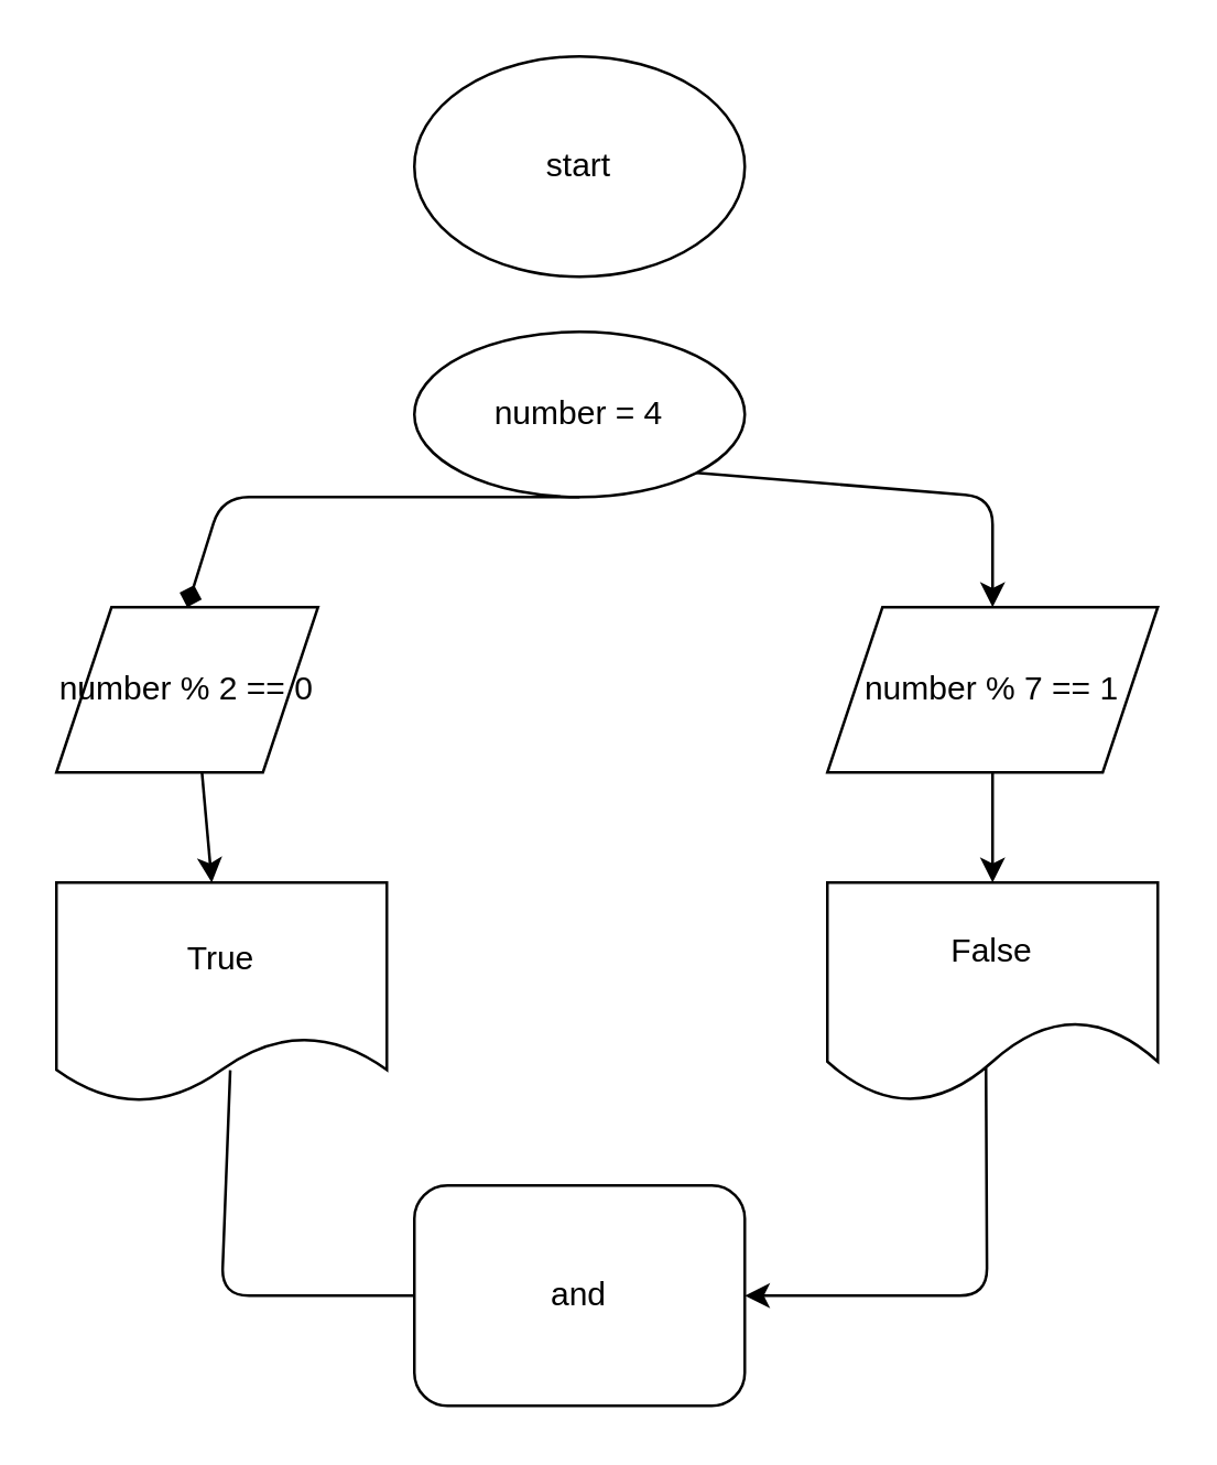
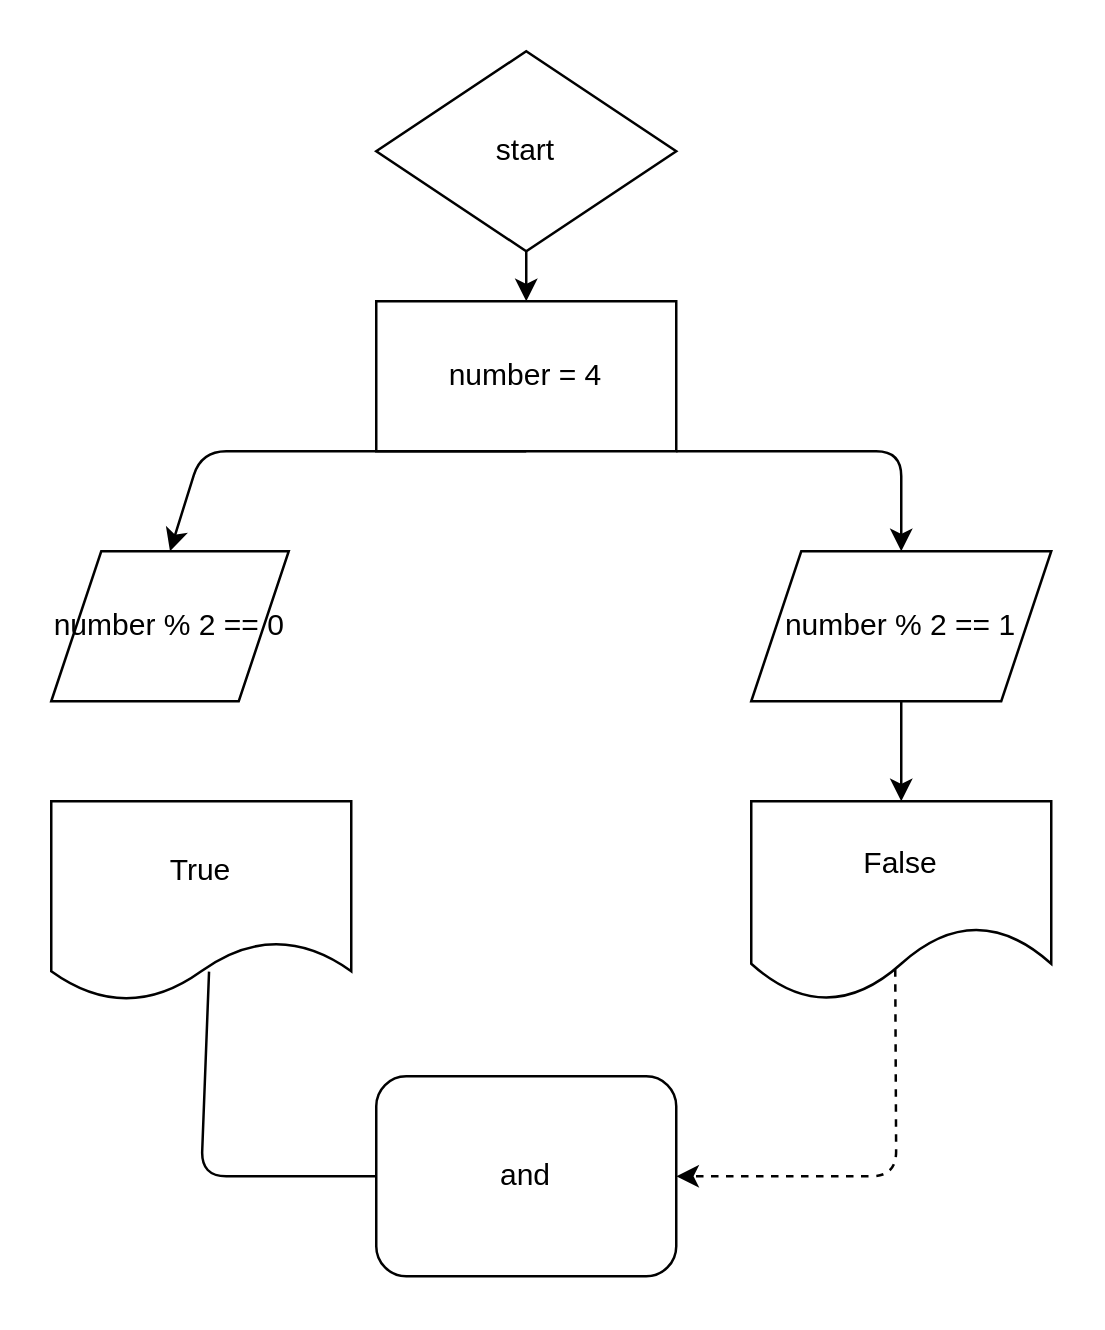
  <mxCell id="0" />
  <mxCell id="1" parent="0" />
- <mxCell id="3" value="start" style="ellipse;whiteSpace=wrap;html=1;" vertex="1" parent="1"><mxGeometry x="150" y="20" width="120" height="80" as="geometry" /></mxCell>
+ <mxCell id="2" style="edgeStyle=none;html=1;" edge="1" parent="1" source="3" target="5"><mxGeometry relative="1" as="geometry" /></mxCell>
+ <mxCell id="3" value="start" style="rhombus;whiteSpace=wrap;html=1;" vertex="1" parent="1"><mxGeometry x="150" y="20" width="120" height="80" as="geometry" /></mxCell>
  <mxCell id="4" style="edgeStyle=none;html=1;exitX=1;exitY=1;exitDx=0;exitDy=0;" edge="1" parent="1" source="5"><mxGeometry relative="1" as="geometry"><mxPoint x="360" y="220" as="targetPoint" /><Array as="points"><mxPoint x="360" y="180" /></Array></mxGeometry></mxCell>
- <mxCell id="5" value="number = 4" style="ellipse;whiteSpace=wrap;html=1;" vertex="1" parent="1"><mxGeometry x="150" y="120" width="120" height="60" as="geometry" /></mxCell>
- <mxCell id="6" value="" style="endArrow=diamond;html=1;exitX=0.5;exitY=1;exitDx=0;exitDy=0;entryX=0.5;entryY=0;entryDx=0;entryDy=0;" edge="1" parent="1" source="5" target="8"><mxGeometry width="50" height="50" relative="1" as="geometry"><mxPoint x="200" y="230" as="sourcePoint" /><mxPoint x="210" y="230" as="targetPoint" /><Array as="points"><mxPoint x="80" y="180" /></Array></mxGeometry></mxCell>
- <mxCell id="7" style="edgeStyle=none;html=1;exitX=0.5;exitY=0;exitDx=0;exitDy=0;" edge="1" parent="1" source="8" target="10"><mxGeometry relative="1" as="geometry" /></mxCell>
+ <mxCell id="5" value="number = 4" style="rounded=0;whiteSpace=wrap;html=1;" vertex="1" parent="1"><mxGeometry x="150" y="120" width="120" height="60" as="geometry" /></mxCell>
+ <mxCell id="6" value="" style="endArrow=classic;html=1;exitX=0.5;exitY=1;exitDx=0;exitDy=0;entryX=0.5;entryY=0;entryDx=0;entryDy=0;" edge="1" parent="1" source="5" target="8"><mxGeometry width="50" height="50" relative="1" as="geometry"><mxPoint x="200" y="230" as="sourcePoint" /><mxPoint x="210" y="230" as="targetPoint" /><Array as="points"><mxPoint x="80" y="180" /></Array></mxGeometry></mxCell>
  <mxCell id="8" value="number % 2 == 0" style="shape=parallelogram;perimeter=parallelogramPerimeter;whiteSpace=wrap;html=1;fixedSize=1;" vertex="1" parent="1"><mxGeometry x="20" y="220" width="95" height="60" as="geometry" /></mxCell>
  <mxCell id="9" style="edgeStyle=none;html=1;exitX=0.526;exitY=0.852;exitDx=0;exitDy=0;exitPerimeter=0;entryX=0;entryY=0.5;entryDx=0;entryDy=0;endArrow=none;" edge="1" parent="1" source="10" target="15"><mxGeometry relative="1" as="geometry"><mxPoint x="150" y="460" as="targetPoint" /><Array as="points"><mxPoint x="80" y="470" /></Array></mxGeometry></mxCell>
  <mxCell id="10" value="True" style="shape=document;whiteSpace=wrap;html=1;boundedLbl=1;" vertex="1" parent="1"><mxGeometry x="20" y="320" width="120" height="80" as="geometry" /></mxCell>
  <mxCell id="11" style="edgeStyle=none;html=1;exitX=0.5;exitY=1;exitDx=0;exitDy=0;" edge="1" parent="1" source="12"><mxGeometry relative="1" as="geometry"><mxPoint x="360" y="320" as="targetPoint" /></mxGeometry></mxCell>
- <mxCell id="12" value="number % 7 == 1" style="shape=parallelogram;perimeter=parallelogramPerimeter;whiteSpace=wrap;html=1;fixedSize=1;" vertex="1" parent="1"><mxGeometry x="300" y="220" width="120" height="60" as="geometry" /></mxCell>
- <mxCell id="13" style="edgeStyle=none;html=1;exitX=0.48;exitY=0.84;exitDx=0;exitDy=0;exitPerimeter=0;entryX=1;entryY=0.5;entryDx=0;entryDy=0;" edge="1" parent="1" source="14" target="15"><mxGeometry relative="1" as="geometry"><mxPoint x="290" y="470" as="targetPoint" /><Array as="points"><mxPoint x="358" y="470" /></Array></mxGeometry></mxCell>
+ <mxCell id="12" value="number % 2 == 1" style="shape=parallelogram;perimeter=parallelogramPerimeter;whiteSpace=wrap;html=1;fixedSize=1;" vertex="1" parent="1"><mxGeometry x="300" y="220" width="120" height="60" as="geometry" /></mxCell>
+ <mxCell id="13" style="edgeStyle=none;html=1;exitX=0.48;exitY=0.84;exitDx=0;exitDy=0;exitPerimeter=0;entryX=1;entryY=0.5;entryDx=0;entryDy=0;dashed=1;" edge="1" parent="1" source="14" target="15"><mxGeometry relative="1" as="geometry"><mxPoint x="290" y="470" as="targetPoint" /><Array as="points"><mxPoint x="358" y="470" /></Array></mxGeometry></mxCell>
  <mxCell id="14" value="False" style="shape=document;whiteSpace=wrap;html=1;boundedLbl=1;size=0.375;" vertex="1" parent="1"><mxGeometry x="300" y="320" width="120" height="80" as="geometry" /></mxCell>
  <mxCell id="15" value="and" style="whiteSpace=wrap;html=1;rounded=1;" vertex="1" parent="1"><mxGeometry x="150" y="430" width="120" height="80" as="geometry" /></mxCell>
